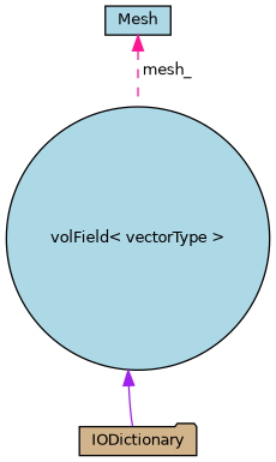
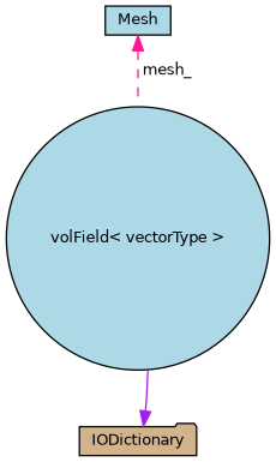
  digraph {
    fontname="DejaVu Sans"
    node [color=black fillcolor=lightblue fontname="DejaVu Sans" fontsize=10 style=filled]
    edge [dir=back fontname="DejaVu Sans" fontsize=10 labelfontname=Helvetica labelfontsize=10]
    n1 [fontcolor=black height=0.2 label="volField\< vectorType \>" shape=circle width=0.4]
    n2 [fillcolor=tan height=0.2 label=IODictionary shape=folder width=0.4]
    n3 [height=0.2 label=Mesh shape=box width=0.4]
-   n1 -> n2 [color=purple style=solid]
+   n2 -> n1 [color=purple style=solid]
    n3 -> n1 [color=deeppink label=" mesh_" style=dashed]
  }
